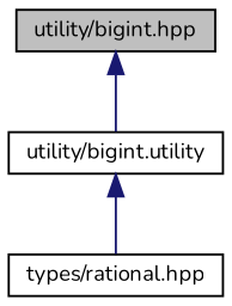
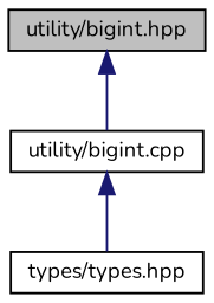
  digraph {
    fontname=Nunito
    node [color=black fillcolor=white fontname=Nunito fontsize=10 shape=record style=filled]
    edge [color=midnightblue dir=back fontname=Nunito fontsize=10 labelfontname=Helvetica labelfontsize=10 style=solid]
    n1 [fillcolor=grey75 fontcolor=black height=0.2 label="utility/bigint.hpp" width=0.4]
-   n2 [height=0.2 label="utility/bigint.utility" width=0.4]
-   n3 [height=0.2 label="types/rational.hpp" width=0.4]
+   n2 [height=0.2 label="utility/bigint.cpp" width=0.4]
+   n3 [height=0.2 label="types/types.hpp" width=0.4]
    n1 -> n2
    n2 -> n3
  }
